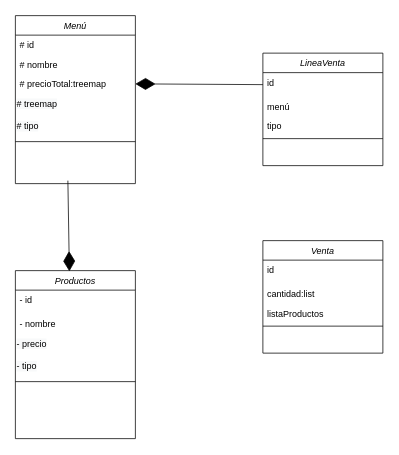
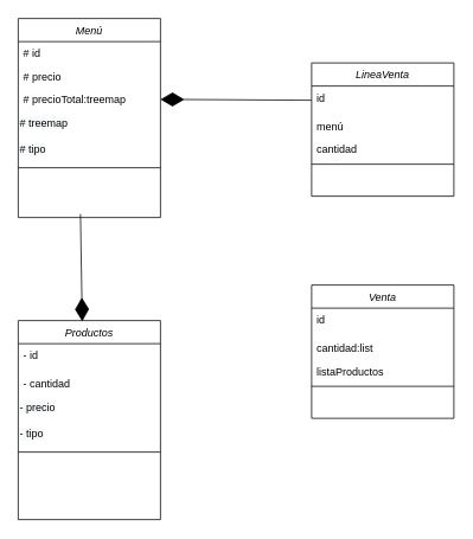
  <mxCell id="0" />
  <mxCell id="1" parent="0" />
  <mxCell id="2" value="Menú" style="swimlane;fontStyle=2;align=center;verticalAlign=top;childLayout=stackLayout;horizontal=1;startSize=26;horizontalStack=0;resizeParent=1;resizeLast=0;collapsible=1;marginBottom=0;rounded=0;shadow=0;strokeWidth=1;" parent="1" vertex="1"><mxGeometry x="20" y="20" width="160" height="224" as="geometry"><mxRectangle x="230" y="140" width="160" height="26" as="alternateBounds" /></mxGeometry></mxCell>
  <mxCell id="3" value="# id" style="text;align=left;verticalAlign=top;spacingLeft=4;spacingRight=4;overflow=hidden;rotatable=0;points=[[0,0.5],[1,0.5]];portConstraint=eastwest;" parent="2" vertex="1"><mxGeometry y="26" width="160" height="26" as="geometry" /></mxCell>
- <mxCell id="4" value="# nombre" style="text;align=left;verticalAlign=top;spacingLeft=4;spacingRight=4;overflow=hidden;rotatable=0;points=[[0,0.5],[1,0.5]];portConstraint=eastwest;rounded=0;shadow=0;html=0;" parent="2" vertex="1"><mxGeometry y="52" width="160" height="26" as="geometry" /></mxCell>
+ <mxCell id="4" value="# precio" style="text;align=left;verticalAlign=top;spacingLeft=4;spacingRight=4;overflow=hidden;rotatable=0;points=[[0,0.5],[1,0.5]];portConstraint=eastwest;rounded=0;shadow=0;html=0;" parent="2" vertex="1"><mxGeometry y="52" width="160" height="26" as="geometry" /></mxCell>
  <mxCell id="5" value="# precioTotal:treemap" style="text;align=left;verticalAlign=top;spacingLeft=4;spacingRight=4;overflow=hidden;rotatable=0;points=[[0,0.5],[1,0.5]];portConstraint=eastwest;rounded=0;shadow=0;html=0;" parent="2" vertex="1"><mxGeometry y="78" width="160" height="26" as="geometry" /></mxCell>
  <mxCell id="6" value="&lt;span style=&quot;color: rgb(0 , 0 , 0) ; font-family: &amp;#34;helvetica&amp;#34; ; font-size: 12px ; font-style: normal ; font-weight: 400 ; letter-spacing: normal ; text-align: left ; text-indent: 0px ; text-transform: none ; word-spacing: 0px ; background-color: rgb(248 , 249 , 250) ; display: inline ; float: none&quot;&gt;# treemap&lt;/span&gt;" style="text;whiteSpace=wrap;html=1;" parent="2" vertex="1"><mxGeometry y="104" width="160" height="30" as="geometry" /></mxCell>
  <mxCell id="7" value="&lt;span style=&quot;color: rgb(0 , 0 , 0) ; font-family: &amp;#34;helvetica&amp;#34; ; font-size: 12px ; font-style: normal ; font-weight: 400 ; letter-spacing: normal ; text-align: left ; text-indent: 0px ; text-transform: none ; word-spacing: 0px ; background-color: rgb(248 , 249 , 250) ; display: inline ; float: none&quot;&gt;# tipo&lt;/span&gt;" style="text;whiteSpace=wrap;html=1;" parent="2" vertex="1"><mxGeometry y="134" width="160" height="30" as="geometry" /></mxCell>
  <mxCell id="8" value="" style="line;html=1;strokeWidth=1;align=left;verticalAlign=middle;spacingTop=-1;spacingLeft=3;spacingRight=3;rotatable=0;labelPosition=right;points=[];portConstraint=eastwest;" parent="2" vertex="1"><mxGeometry y="164" width="160" height="8" as="geometry" /></mxCell>
  <mxCell id="9" value="Productos" style="swimlane;fontStyle=2;align=center;verticalAlign=top;childLayout=stackLayout;horizontal=1;startSize=26;horizontalStack=0;resizeParent=1;resizeLast=0;collapsible=1;marginBottom=0;rounded=0;shadow=0;strokeWidth=1;" parent="1" vertex="1"><mxGeometry x="20" y="360" width="160" height="224" as="geometry"><mxRectangle x="230" y="140" width="160" height="26" as="alternateBounds" /></mxGeometry></mxCell>
  <mxCell id="10" value="- id" style="text;align=left;verticalAlign=top;spacingLeft=4;spacingRight=4;overflow=hidden;rotatable=0;points=[[0,0.5],[1,0.5]];portConstraint=eastwest;" parent="9" vertex="1"><mxGeometry y="26" width="160" height="32" as="geometry" /></mxCell>
- <mxCell id="11" value="- nombre" style="text;align=left;verticalAlign=top;spacingLeft=4;spacingRight=4;overflow=hidden;rotatable=0;points=[[0,0.5],[1,0.5]];portConstraint=eastwest;rounded=0;shadow=0;html=0;" parent="9" vertex="1"><mxGeometry y="58" width="160" height="26" as="geometry" /></mxCell>
+ <mxCell id="11" value="- cantidad" style="text;align=left;verticalAlign=top;spacingLeft=4;spacingRight=4;overflow=hidden;rotatable=0;points=[[0,0.5],[1,0.5]];portConstraint=eastwest;rounded=0;shadow=0;html=0;" parent="9" vertex="1"><mxGeometry y="58" width="160" height="26" as="geometry" /></mxCell>
  <mxCell id="12" value="&lt;span style=&quot;color: rgb(0 , 0 , 0) ; font-family: &amp;#34;helvetica&amp;#34; ; font-size: 12px ; font-style: normal ; font-weight: 400 ; letter-spacing: normal ; text-align: left ; text-indent: 0px ; text-transform: none ; word-spacing: 0px ; background-color: rgb(248 , 249 , 250) ; display: inline ; float: none&quot;&gt;- precio&lt;/span&gt;" style="text;whiteSpace=wrap;html=1;" parent="9" vertex="1"><mxGeometry y="84" width="160" height="30" as="geometry" /></mxCell>
  <mxCell id="13" value="&lt;span style=&quot;color: rgb(0 , 0 , 0) ; font-family: &amp;#34;helvetica&amp;#34; ; font-size: 12px ; font-style: normal ; font-weight: 400 ; letter-spacing: normal ; text-align: left ; text-indent: 0px ; text-transform: none ; word-spacing: 0px ; background-color: rgb(248 , 249 , 250) ; display: inline ; float: none&quot;&gt;- tipo&lt;/span&gt;" style="text;whiteSpace=wrap;html=1;" parent="9" vertex="1"><mxGeometry y="114" width="160" height="30" as="geometry" /></mxCell>
  <mxCell id="14" value="" style="line;html=1;strokeWidth=1;align=left;verticalAlign=middle;spacingTop=-1;spacingLeft=3;spacingRight=3;rotatable=0;labelPosition=right;points=[];portConstraint=eastwest;" parent="9" vertex="1"><mxGeometry y="144" width="160" height="8" as="geometry" /></mxCell>
  <mxCell id="15" value="" style="endArrow=diamondThin;endFill=1;endSize=24;html=1;entryX=0.45;entryY=0.004;entryDx=0;entryDy=0;entryPerimeter=0;" parent="1" target="9" edge="1"><mxGeometry width="160" relative="1" as="geometry"><mxPoint x="90" y="240" as="sourcePoint" /><mxPoint x="290" y="360" as="targetPoint" /></mxGeometry></mxCell>
  <mxCell id="16" value="LineaVenta" style="swimlane;fontStyle=2;align=center;verticalAlign=top;childLayout=stackLayout;horizontal=1;startSize=26;horizontalStack=0;resizeParent=1;resizeLast=0;collapsible=1;marginBottom=0;rounded=0;shadow=0;strokeWidth=1;" parent="1" vertex="1"><mxGeometry x="350" y="70" width="160" height="150" as="geometry"><mxRectangle x="230" y="140" width="160" height="26" as="alternateBounds" /></mxGeometry></mxCell>
  <mxCell id="17" value="id" style="text;align=left;verticalAlign=top;spacingLeft=4;spacingRight=4;overflow=hidden;rotatable=0;points=[[0,0.5],[1,0.5]];portConstraint=eastwest;" parent="16" vertex="1"><mxGeometry y="26" width="160" height="32" as="geometry" /></mxCell>
  <mxCell id="18" value="menú" style="text;align=left;verticalAlign=top;spacingLeft=4;spacingRight=4;overflow=hidden;rotatable=0;points=[[0,0.5],[1,0.5]];portConstraint=eastwest;rounded=0;shadow=0;html=0;" parent="16" vertex="1"><mxGeometry y="58" width="160" height="26" as="geometry" /></mxCell>
- <mxCell id="19" value="tipo" style="text;align=left;verticalAlign=top;spacingLeft=4;spacingRight=4;overflow=hidden;rotatable=0;points=[[0,0.5],[1,0.5]];portConstraint=eastwest;rounded=0;shadow=0;html=0;" parent="16" vertex="1"><mxGeometry y="84" width="160" height="26" as="geometry" /></mxCell>
+ <mxCell id="19" value="cantidad" style="text;align=left;verticalAlign=top;spacingLeft=4;spacingRight=4;overflow=hidden;rotatable=0;points=[[0,0.5],[1,0.5]];portConstraint=eastwest;rounded=0;shadow=0;html=0;" parent="16" vertex="1"><mxGeometry y="84" width="160" height="26" as="geometry" /></mxCell>
  <mxCell id="20" value="" style="line;html=1;strokeWidth=1;align=left;verticalAlign=middle;spacingTop=-1;spacingLeft=3;spacingRight=3;rotatable=0;labelPosition=right;points=[];portConstraint=eastwest;" parent="16" vertex="1"><mxGeometry y="110" width="160" height="8" as="geometry" /></mxCell>
  <mxCell id="21" value="" style="endArrow=diamondThin;endFill=1;endSize=24;html=1;entryX=1;entryY=0.5;entryDx=0;entryDy=0;exitX=0;exitY=0.5;exitDx=0;exitDy=0;" parent="1" source="17" edge="1"><mxGeometry width="160" relative="1" as="geometry"><mxPoint x="130" y="310" as="sourcePoint" /><mxPoint x="180" y="111" as="targetPoint" /></mxGeometry></mxCell>
  <mxCell id="22" value="Venta" style="swimlane;fontStyle=2;align=center;verticalAlign=top;childLayout=stackLayout;horizontal=1;startSize=26;horizontalStack=0;resizeParent=1;resizeLast=0;collapsible=1;marginBottom=0;rounded=0;shadow=0;strokeWidth=1;" parent="1" vertex="1"><mxGeometry x="350" y="320" width="160" height="150" as="geometry"><mxRectangle x="230" y="140" width="160" height="26" as="alternateBounds" /></mxGeometry></mxCell>
  <mxCell id="23" value="id" style="text;align=left;verticalAlign=top;spacingLeft=4;spacingRight=4;overflow=hidden;rotatable=0;points=[[0,0.5],[1,0.5]];portConstraint=eastwest;" parent="22" vertex="1"><mxGeometry y="26" width="160" height="32" as="geometry" /></mxCell>
  <mxCell id="24" value="cantidad:list" style="text;align=left;verticalAlign=top;spacingLeft=4;spacingRight=4;overflow=hidden;rotatable=0;points=[[0,0.5],[1,0.5]];portConstraint=eastwest;rounded=0;shadow=0;html=0;" parent="22" vertex="1"><mxGeometry y="58" width="160" height="26" as="geometry" /></mxCell>
  <mxCell id="25" value="listaProductos" style="text;align=left;verticalAlign=top;spacingLeft=4;spacingRight=4;overflow=hidden;rotatable=0;points=[[0,0.5],[1,0.5]];portConstraint=eastwest;rounded=0;shadow=0;html=0;" parent="22" vertex="1"><mxGeometry y="84" width="160" height="26" as="geometry" /></mxCell>
  <mxCell id="26" value="" style="line;html=1;strokeWidth=1;align=left;verticalAlign=middle;spacingTop=-1;spacingLeft=3;spacingRight=3;rotatable=0;labelPosition=right;points=[];portConstraint=eastwest;" parent="22" vertex="1"><mxGeometry y="110" width="160" height="8" as="geometry" /></mxCell>
